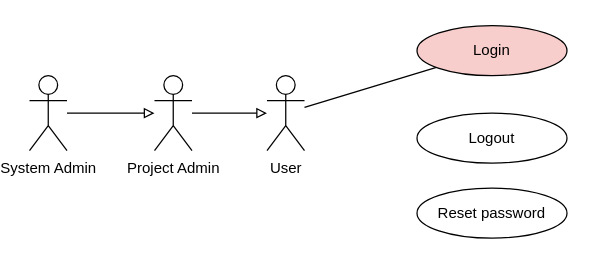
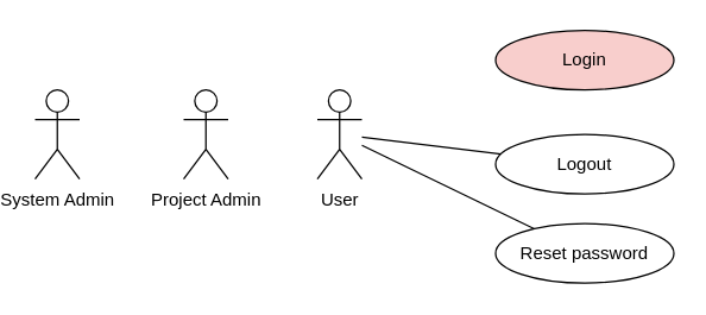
  <mxCell id="0" />
  <mxCell id="1" parent="0" />
- <mxCell id="2" style="rounded=0;orthogonalLoop=1;jettySize=auto;html=1;endArrow=none;endFill=0;" parent="1" source="5" target="6" edge="1"><mxGeometry relative="1" as="geometry" /></mxCell>
+ <mxCell id="3" style="edgeStyle=none;rounded=0;orthogonalLoop=1;jettySize=auto;html=1;endArrow=none;endFill=0;" edge="1" parent="1" source="5" target="7"><mxGeometry relative="1" as="geometry" /></mxCell>
+ <mxCell id="4" style="edgeStyle=none;rounded=0;orthogonalLoop=1;jettySize=auto;html=1;endArrow=none;endFill=0;" edge="1" parent="1" source="5" target="12"><mxGeometry relative="1" as="geometry" /></mxCell>
  <mxCell id="5" value="User" style="shape=umlActor;verticalLabelPosition=bottom;verticalAlign=top;html=1;outlineConnect=0;" parent="1" vertex="1"><mxGeometry x="210" y="60" width="30" height="60" as="geometry" /></mxCell>
  <mxCell id="6" value="Login" style="ellipse;whiteSpace=wrap;html=1;fillColor=#f8cecc;" parent="1" vertex="1"><mxGeometry x="330" y="20" width="120" height="40" as="geometry" /></mxCell>
  <mxCell id="7" value="Logout" style="ellipse;whiteSpace=wrap;html=1;" vertex="1" parent="1"><mxGeometry x="330" y="90" width="120" height="40" as="geometry" /></mxCell>
- <mxCell id="8" style="edgeStyle=none;rounded=0;orthogonalLoop=1;jettySize=auto;html=1;endArrow=block;endFill=0;" edge="1" parent="1" source="9" target="5"><mxGeometry relative="1" as="geometry" /></mxCell>
  <mxCell id="9" value="Project Admin" style="shape=umlActor;verticalLabelPosition=bottom;verticalAlign=top;html=1;outlineConnect=0;" vertex="1" parent="1"><mxGeometry x="120" y="60" width="30" height="60" as="geometry" /></mxCell>
- <mxCell id="10" style="edgeStyle=none;rounded=0;orthogonalLoop=1;jettySize=auto;html=1;endArrow=block;endFill=0;" edge="1" parent="1" source="11" target="9"><mxGeometry relative="1" as="geometry" /></mxCell>
  <mxCell id="11" value="System Admin" style="shape=umlActor;verticalLabelPosition=bottom;verticalAlign=top;html=1;outlineConnect=0;" vertex="1" parent="1"><mxGeometry x="20" y="60" width="30" height="60" as="geometry" /></mxCell>
  <mxCell id="12" value="Reset password" style="ellipse;whiteSpace=wrap;html=1;" vertex="1" parent="1"><mxGeometry x="330" y="150" width="120" height="40" as="geometry" /></mxCell>
